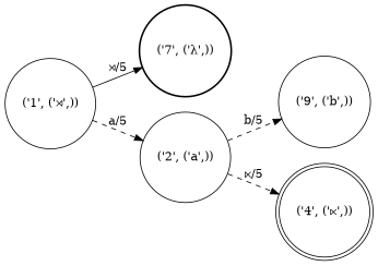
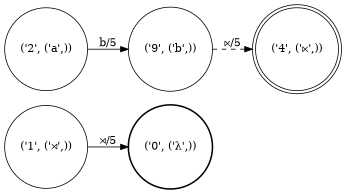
  digraph {
    nodesep=0.25
    rankdir=LR
    ranksep=0.4
    node [fontsize=14 shape=circle style=solid]
    edge [fontsize=14 style=solid]
-   n1 [label="('7', ('λ',))" style=bold]
+   n1 [label="('0', ('λ',))" style=bold]
    n2 [label="('1', ('⋊',))"]
    n3 [label="('2', ('a',))"]
    n4 [label="('9', ('b',))"]
    n5 [label="('4', ('⋉',))" shape=doublecircle]
    n2 -> n1 [label="⋊/5"]
-   n2 -> n3 [label="a/5" style=dashed]
-   n3 -> n4 [label="b/5" style=dashed]
-   n3 -> n5 [label="⋉/5" style=dashed]
+   n3 -> n4 [label="b/5"]
+   n4 -> n5 [label="⋉/5" style=dashed]
  }
